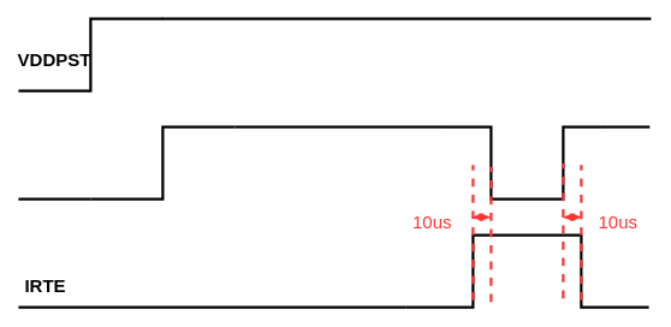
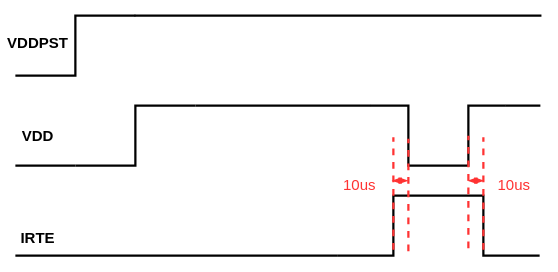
  <mxCell id="0" />
  <mxCell id="1" parent="0" />
  <mxCell id="2" value="" style="pointerEvents=1;verticalLabelPosition=bottom;shadow=0;dashed=0;align=center;html=1;verticalAlign=top;shape=mxgraph.electrical.waveforms.step_1;strokeWidth=3;" vertex="1" parent="1"><mxGeometry x="20" y="20" width="160" height="80" as="geometry" /></mxCell>
  <mxCell id="3" value="" style="pointerEvents=1;verticalLabelPosition=bottom;shadow=0;dashed=0;align=center;html=1;verticalAlign=top;shape=mxgraph.electrical.waveforms.step_1;strokeWidth=3;" vertex="1" parent="1"><mxGeometry x="100" y="140" width="160" height="80" as="geometry" /></mxCell>
  <mxCell id="4" value="" style="pointerEvents=1;verticalLabelPosition=bottom;shadow=0;dashed=0;align=center;html=1;verticalAlign=top;shape=mxgraph.electrical.waveforms.pulse_2;strokeWidth=3;" vertex="1" parent="1"><mxGeometry x="494" y="140" width="180" height="80" as="geometry" /></mxCell>
  <mxCell id="5" value="" style="pointerEvents=1;verticalLabelPosition=bottom;shadow=0;dashed=0;align=center;html=1;verticalAlign=top;shape=mxgraph.electrical.waveforms.pulse_2;direction=west;strokeWidth=3;" vertex="1" parent="1"><mxGeometry x="449" y="260" width="270" height="80" as="geometry" /></mxCell>
  <mxCell id="6" value="" style="endArrow=none;html=1;rounded=0;exitX=0.993;exitY=-0.002;exitDx=0;exitDy=0;exitPerimeter=0;strokeWidth=3;" edge="1" parent="1" source="2"><mxGeometry width="50" height="50" relative="1" as="geometry"><mxPoint x="200" y="30" as="sourcePoint" /><mxPoint x="721.429" y="20" as="targetPoint" /></mxGeometry></mxCell>
  <mxCell id="7" value="" style="endArrow=none;html=1;rounded=0;strokeWidth=3;" edge="1" parent="1"><mxGeometry width="50" height="50" relative="1" as="geometry"><mxPoint x="20" y="220" as="sourcePoint" /><mxPoint x="100" y="220" as="targetPoint" /></mxGeometry></mxCell>
  <mxCell id="8" value="" style="endArrow=none;html=1;rounded=0;entryX=0.001;entryY=0;entryDx=0;entryDy=0;entryPerimeter=0;strokeWidth=3;" edge="1" parent="1" target="4"><mxGeometry width="50" height="50" relative="1" as="geometry"><mxPoint x="260" y="140" as="sourcePoint" /><mxPoint x="350" y="140" as="targetPoint" /></mxGeometry></mxCell>
  <mxCell id="9" value="" style="endArrow=none;html=1;rounded=0;entryX=0.001;entryY=0;entryDx=0;entryDy=0;entryPerimeter=0;strokeWidth=3;" edge="1" parent="1"><mxGeometry width="50" height="50" relative="1" as="geometry"><mxPoint x="20" y="340" as="sourcePoint" /><mxPoint x="449" y="340" as="targetPoint" /></mxGeometry></mxCell>
  <mxCell id="10" value="" style="endArrow=none;html=1;rounded=0;exitX=0.999;exitY=0;exitDx=0;exitDy=0;exitPerimeter=0;strokeWidth=3;" edge="1" parent="1" source="4"><mxGeometry width="50" height="50" relative="1" as="geometry"><mxPoint x="670" y="190" as="sourcePoint" /><mxPoint x="720" y="140" as="targetPoint" /></mxGeometry></mxCell>
  <mxCell id="11" value="" style="endArrow=none;dashed=1;html=1;rounded=0;strokeWidth=3;fillColor=#ffcccc;strokeColor=#FF3333;" edge="1" parent="1"><mxGeometry width="50" height="50" relative="1" as="geometry"><mxPoint x="524" y="332" as="sourcePoint" /><mxPoint x="524" y="182" as="targetPoint" /></mxGeometry></mxCell>
  <mxCell id="12" value="" style="endArrow=none;dashed=1;html=1;rounded=0;strokeWidth=3;fillColor=#ffcccc;strokeColor=#FF3333;" edge="1" parent="1"><mxGeometry width="50" height="50" relative="1" as="geometry"><mxPoint x="544" y="334" as="sourcePoint" /><mxPoint x="544" y="184" as="targetPoint" /></mxGeometry></mxCell>
  <mxCell id="13" value="" style="endArrow=none;dashed=1;html=1;rounded=0;strokeWidth=3;fillColor=#ffcccc;strokeColor=#FF3333;" edge="1" parent="1"><mxGeometry width="50" height="50" relative="1" as="geometry"><mxPoint x="624" y="330" as="sourcePoint" /><mxPoint x="624" y="180" as="targetPoint" /></mxGeometry></mxCell>
  <mxCell id="14" value="" style="endArrow=none;dashed=1;html=1;rounded=0;strokeWidth=3;fillColor=#ffcccc;strokeColor=#FF3333;" edge="1" parent="1"><mxGeometry width="50" height="50" relative="1" as="geometry"><mxPoint x="644" y="332" as="sourcePoint" /><mxPoint x="644" y="182" as="targetPoint" /></mxGeometry></mxCell>
  <mxCell id="15" value="" style="endArrow=openThin;html=1;rounded=0;strokeColor=#FF3333;strokeWidth=3;endFill=0;startArrow=openThin;startFill=0;" edge="1" parent="1"><mxGeometry width="50" height="50" relative="1" as="geometry"><mxPoint x="523" y="240" as="sourcePoint" /><mxPoint x="543" y="240" as="targetPoint" /></mxGeometry></mxCell>
  <mxCell id="16" value="" style="endArrow=openThin;html=1;rounded=0;strokeColor=#FF3333;strokeWidth=3;endFill=0;startArrow=openThin;startFill=0;" edge="1" parent="1"><mxGeometry width="50" height="50" relative="1" as="geometry"><mxPoint x="624" y="240" as="sourcePoint" /><mxPoint x="644" y="240" as="targetPoint" /></mxGeometry></mxCell>
- <mxCell id="17" value="&lt;font size=&quot;1&quot;&gt;&lt;b style=&quot;font-size: 20px&quot;&gt;VDDPST&lt;/b&gt;&lt;/font&gt;" style="text;html=1;strokeColor=none;fillColor=none;align=center;verticalAlign=middle;whiteSpace=wrap;rounded=0;" vertex="1" parent="1"><mxGeometry x="30" y="50" width="60" height="30" as="geometry" /></mxCell>
+ <mxCell id="17" value="&lt;font size=&quot;1&quot;&gt;&lt;b style=&quot;font-size: 20px&quot;&gt;VDDPST&lt;/b&gt;&lt;/font&gt;" style="text;html=1;strokeColor=none;fillColor=none;align=center;verticalAlign=middle;whiteSpace=wrap;rounded=0;" vertex="1" parent="1"><mxGeometry x="20" y="40" width="60" height="30" as="geometry" /></mxCell>
+ <mxCell id="18" value="&lt;font size=&quot;1&quot;&gt;&lt;b style=&quot;font-size: 20px&quot;&gt;VDD&lt;/b&gt;&lt;/font&gt;" style="text;html=1;strokeColor=none;fillColor=none;align=center;verticalAlign=middle;whiteSpace=wrap;rounded=0;" vertex="1" parent="1"><mxGeometry x="20" y="165" width="60" height="30" as="geometry" /></mxCell>
  <mxCell id="19" value="&lt;font size=&quot;1&quot;&gt;&lt;b style=&quot;font-size: 20px&quot;&gt;IRTE&lt;/b&gt;&lt;/font&gt;" style="text;html=1;strokeColor=none;fillColor=none;align=center;verticalAlign=middle;whiteSpace=wrap;rounded=0;" vertex="1" parent="1"><mxGeometry x="20" y="300" width="60" height="30" as="geometry" /></mxCell>
  <mxCell id="20" value="&lt;font size=&quot;1&quot; color=&quot;#ff3333&quot;&gt;&lt;span style=&quot;font-size: 20px&quot;&gt;10us&lt;/span&gt;&lt;/font&gt;" style="text;html=1;strokeColor=none;fillColor=none;align=center;verticalAlign=middle;whiteSpace=wrap;rounded=0;" vertex="1" parent="1"><mxGeometry x="449" y="230" width="60" height="30" as="geometry" /></mxCell>
  <mxCell id="21" value="&lt;font size=&quot;1&quot; color=&quot;#ff3333&quot;&gt;&lt;span style=&quot;font-size: 20px&quot;&gt;10us&lt;/span&gt;&lt;/font&gt;" style="text;html=1;strokeColor=none;fillColor=none;align=center;verticalAlign=middle;whiteSpace=wrap;rounded=0;" vertex="1" parent="1"><mxGeometry x="655" y="230" width="60" height="30" as="geometry" /></mxCell>
